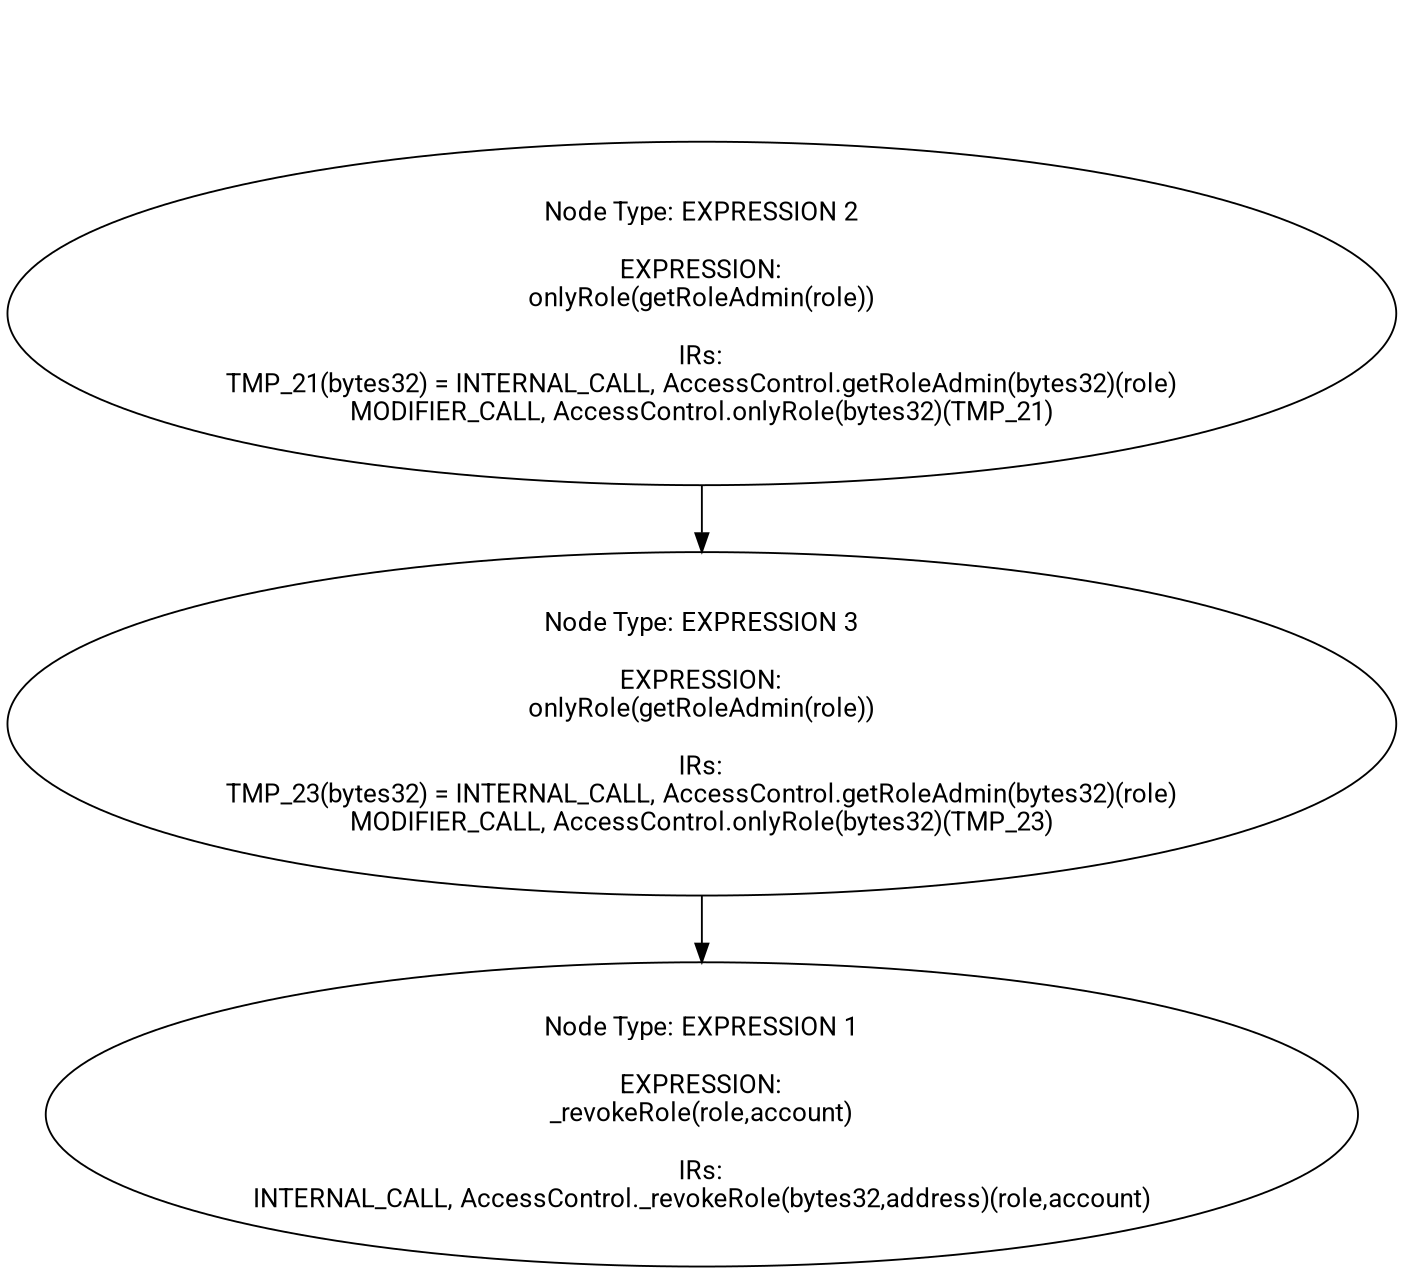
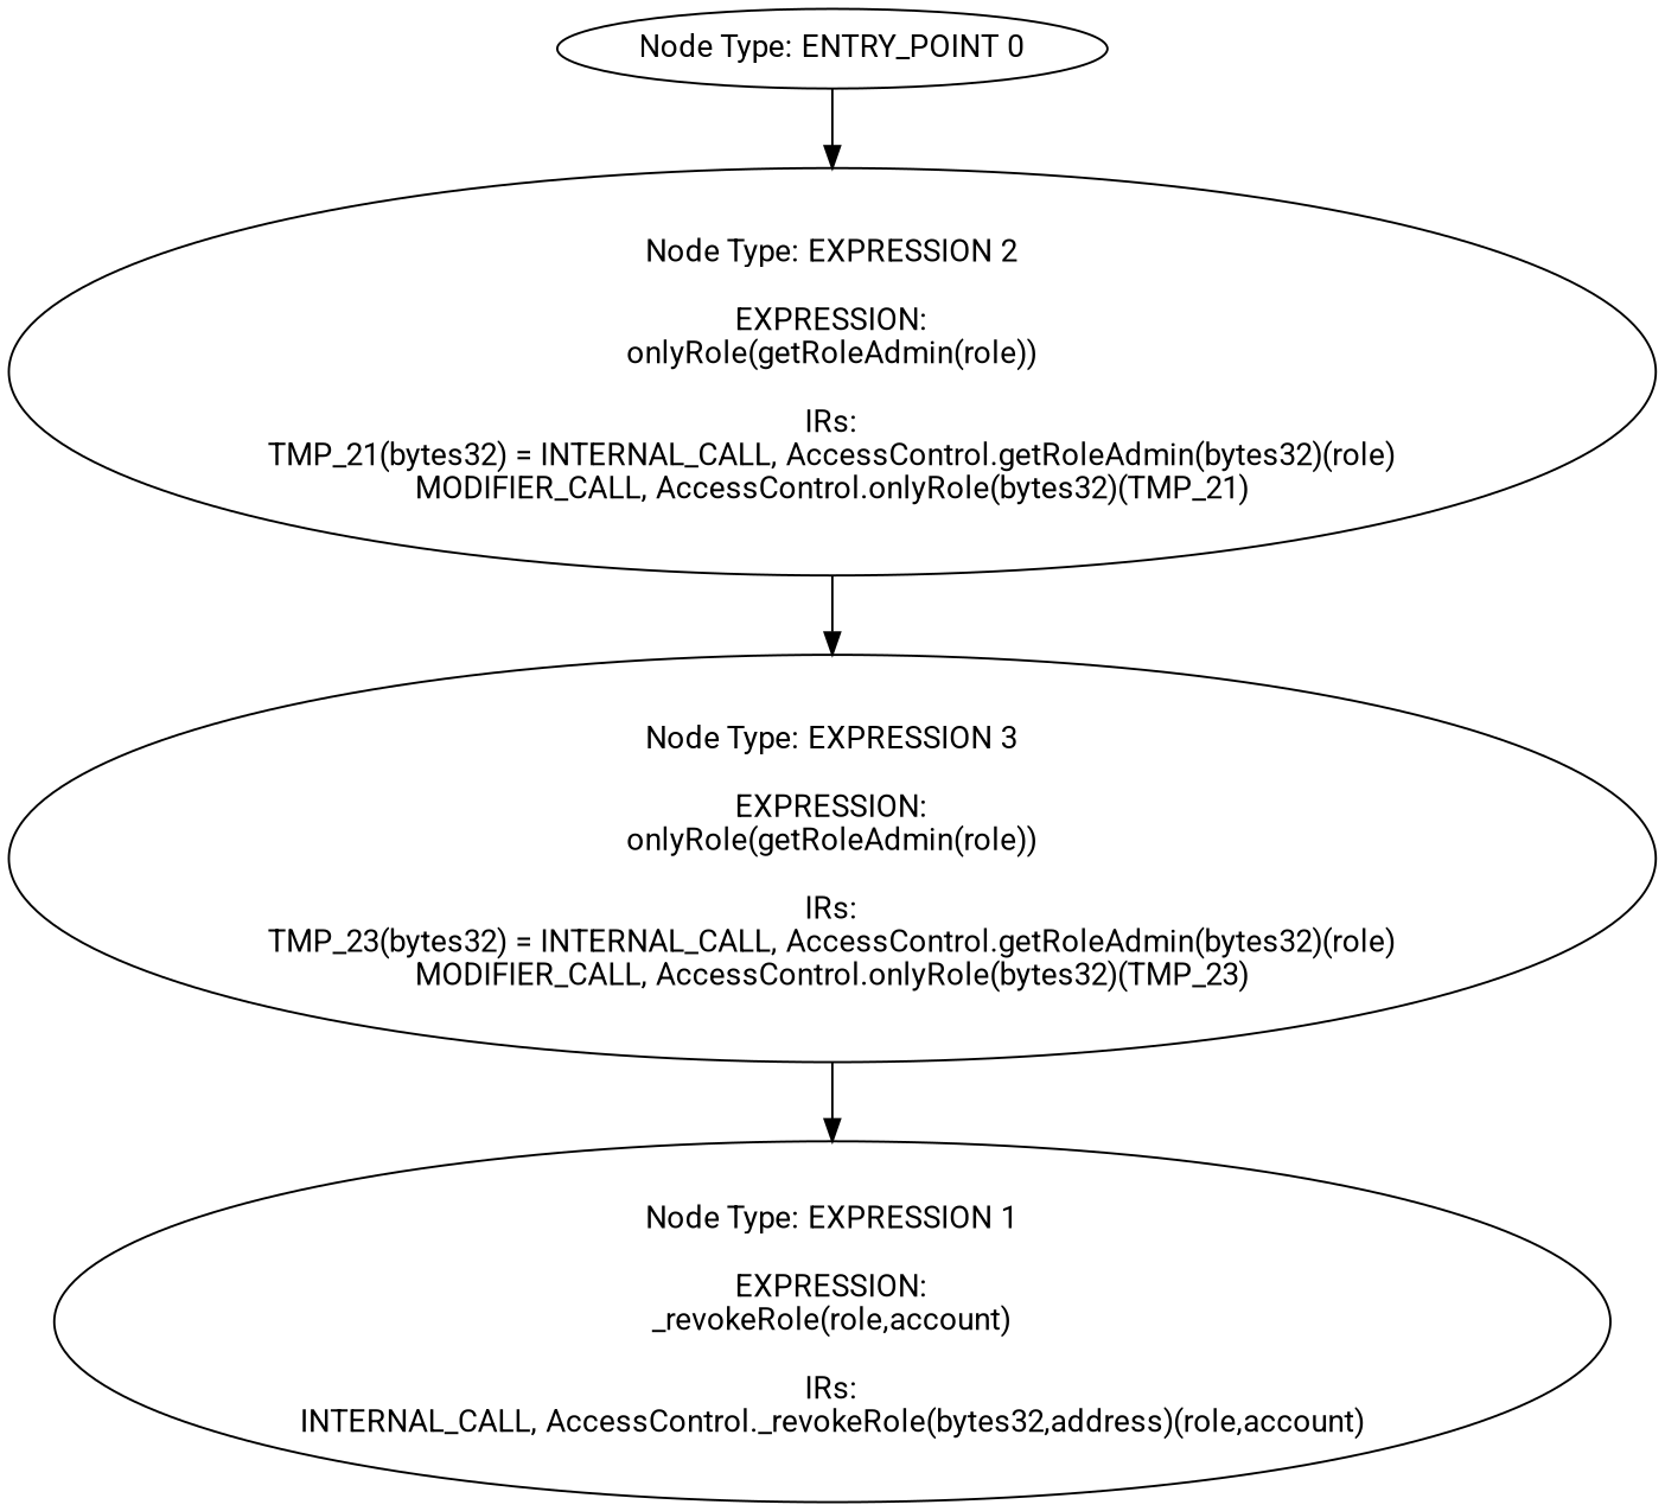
  digraph {
    fontname=Roboto
    node [fontname=Roboto]
    edge [fontname=Roboto]
+   n1 [label="Node Type: ENTRY_POINT 0\n"]
    n2 [label="Node Type: EXPRESSION 2\n\nEXPRESSION:\nonlyRole(getRoleAdmin(role))\n\nIRs:\nTMP_21(bytes32) = INTERNAL_CALL, AccessControl.getRoleAdmin(bytes32)(role)\nMODIFIER_CALL, AccessControl.onlyRole(bytes32)(TMP_21)"]
    n3 [label="Node Type: EXPRESSION 3\n\nEXPRESSION:\nonlyRole(getRoleAdmin(role))\n\nIRs:\nTMP_23(bytes32) = INTERNAL_CALL, AccessControl.getRoleAdmin(bytes32)(role)\nMODIFIER_CALL, AccessControl.onlyRole(bytes32)(TMP_23)"]
    n4 [label="Node Type: EXPRESSION 1\n\nEXPRESSION:\n_revokeRole(role,account)\n\nIRs:\nINTERNAL_CALL, AccessControl._revokeRole(bytes32,address)(role,account)"]
+   n1 -> n2
    n2 -> n3
    n3 -> n4
  }
